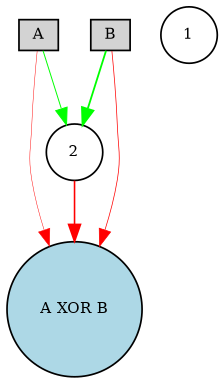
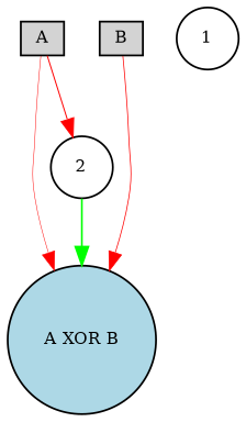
  digraph {
    node [fillcolor=lightgray fontsize=9 shape=circle style=filled]
    edge [color=green style=solid]
    A [height=0.2 shape=box width=0.2]
    "A XOR B" [fillcolor=lightblue height=0.2 width=0.2]
    2 [fillcolor=white height=0.2 width=0.2]
    B [height=0.2 shape=box width=0.2]
    1 [fillcolor=white height=0.2 width=0.2]
    A -> "A XOR B" [color=red penwidth=0.270563831246]
-   A -> 2 [penwidth=0.570281620239]
-   2 -> "A XOR B" [color=red penwidth=0.922875744082]
+   A -> 2 [color=red penwidth=0.570281620239]
+   2 -> "A XOR B" [penwidth=0.922875744082]
    B -> "A XOR B" [color=red penwidth=0.423280826985]
-   B -> 2 [penwidth=1.05971577928]
  }
